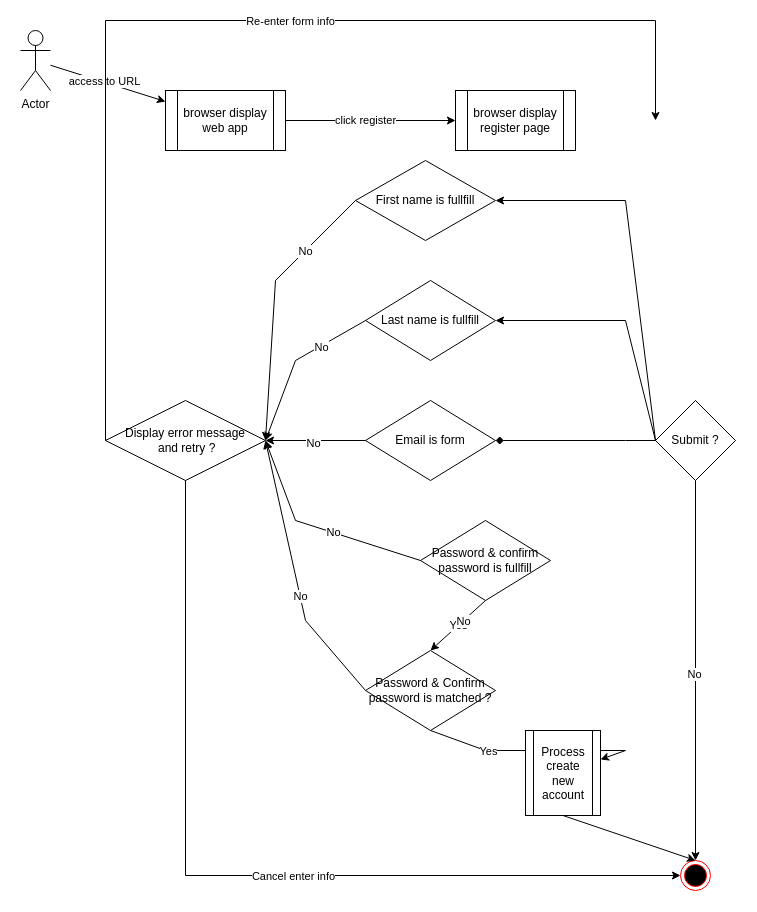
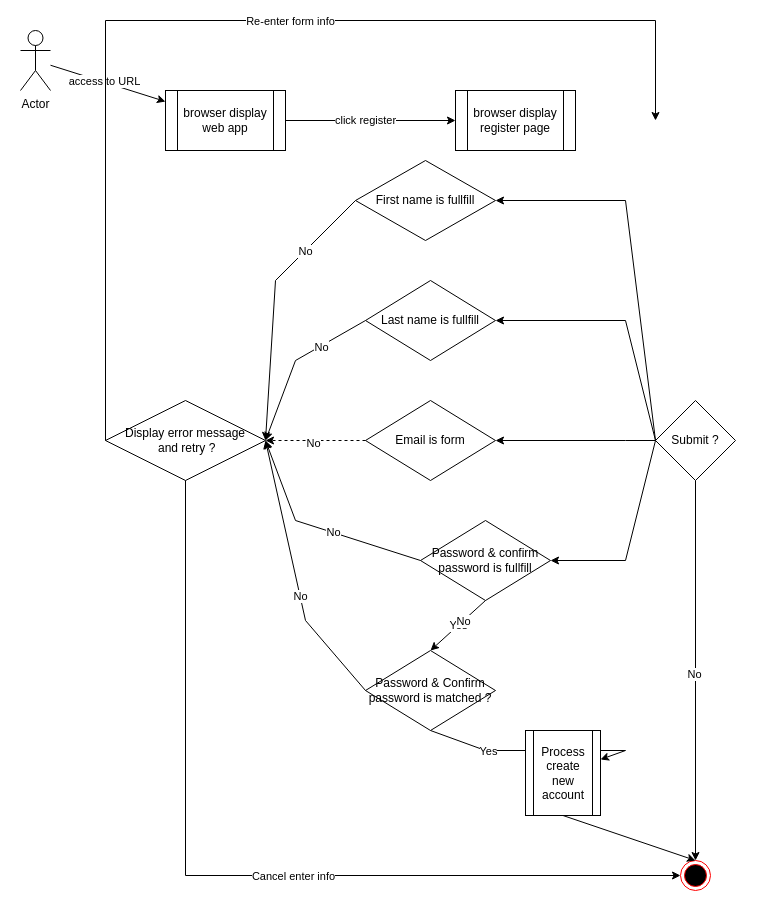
  <mxCell id="0" />
  <mxCell id="1" parent="0" />
  <mxCell id="2" value="Actor" style="shape=umlActor;verticalLabelPosition=bottom;verticalAlign=top;html=1;outlineConnect=0;" parent="1" vertex="1"><mxGeometry x="20" y="30" width="30" height="60" as="geometry" /></mxCell>
  <mxCell id="3" value="" style="endArrow=classic;html=1;rounded=0;" parent="1" source="2" target="7" edge="1"><mxGeometry width="50" height="50" relative="1" as="geometry"><mxPoint x="45" y="170" as="sourcePoint" /><mxPoint x="245" y="120" as="targetPoint" /></mxGeometry></mxCell>
  <mxCell id="4" value="access to URL" style="edgeLabel;html=1;align=center;verticalAlign=middle;resizable=0;points=[];" parent="3" vertex="1" connectable="0"><mxGeometry x="-0.07" y="1" relative="1" as="geometry"><mxPoint as="offset" /></mxGeometry></mxCell>
  <mxCell id="5" value="" style="endArrow=classic;html=1;rounded=0;entryX=0;entryY=0.5;entryDx=0;entryDy=0;exitX=1;exitY=0.5;exitDx=0;exitDy=0;" parent="1" source="7" target="8" edge="1"><mxGeometry width="50" height="50" relative="1" as="geometry"><mxPoint x="445" y="122" as="sourcePoint" /><mxPoint x="485" y="120" as="targetPoint" /></mxGeometry></mxCell>
  <mxCell id="6" value="click register" style="edgeLabel;html=1;align=center;verticalAlign=middle;resizable=0;points=[];" parent="5" vertex="1" connectable="0"><mxGeometry x="-0.07" y="1" relative="1" as="geometry"><mxPoint as="offset" /></mxGeometry></mxCell>
  <mxCell id="7" value="browser display web app" style="shape=process;whiteSpace=wrap;html=1;backgroundOutline=1;" parent="1" vertex="1"><mxGeometry x="165" y="90" width="120" height="60" as="geometry" /></mxCell>
  <mxCell id="8" value="browser display register page" style="shape=process;whiteSpace=wrap;html=1;backgroundOutline=1;" parent="1" vertex="1"><mxGeometry x="455" y="90" width="120" height="60" as="geometry" /></mxCell>
  <mxCell id="9" value="Submit ?" style="rhombus;whiteSpace=wrap;html=1;" parent="1" vertex="1"><mxGeometry x="655" y="400" width="80" height="80" as="geometry" /></mxCell>
  <mxCell id="10" value="" style="endArrow=classic;html=1;rounded=0;exitX=0.5;exitY=1;exitDx=0;exitDy=0;entryX=0.5;entryY=0;entryDx=0;entryDy=0;" parent="1" source="9" target="41" edge="1"><mxGeometry width="50" height="50" relative="1" as="geometry"><mxPoint x="525" y="510" as="sourcePoint" /><mxPoint x="695" y="750" as="targetPoint" /></mxGeometry></mxCell>
  <mxCell id="11" value="No" style="edgeLabel;html=1;align=center;verticalAlign=middle;resizable=0;points=[];" parent="10" vertex="1" connectable="0"><mxGeometry x="0.018" y="-2" relative="1" as="geometry"><mxPoint as="offset" /></mxGeometry></mxCell>
  <mxCell id="12" value="Email is form" style="rhombus;whiteSpace=wrap;html=1;" parent="1" vertex="1"><mxGeometry x="365" y="400" width="130" height="80" as="geometry" /></mxCell>
- <mxCell id="13" value="" style="endArrow=diamond;html=1;rounded=0;exitX=0;exitY=0.5;exitDx=0;exitDy=0;entryX=1;entryY=0.5;entryDx=0;entryDy=0;" parent="1" source="9" target="12" edge="1"><mxGeometry width="50" height="50" relative="1" as="geometry"><mxPoint x="495" y="400" as="sourcePoint" /><mxPoint x="545" y="350" as="targetPoint" /><Array as="points"><mxPoint x="625" y="440" /></Array></mxGeometry></mxCell>
+ <mxCell id="13" value="" style="endArrow=classic;html=1;rounded=0;exitX=0;exitY=0.5;exitDx=0;exitDy=0;entryX=1;entryY=0.5;entryDx=0;entryDy=0;" parent="1" source="9" target="12" edge="1"><mxGeometry width="50" height="50" relative="1" as="geometry"><mxPoint x="495" y="400" as="sourcePoint" /><mxPoint x="545" y="350" as="targetPoint" /><Array as="points"><mxPoint x="625" y="440" /></Array></mxGeometry></mxCell>
  <mxCell id="14" value="Last name is fullfill" style="rhombus;whiteSpace=wrap;html=1;" parent="1" vertex="1"><mxGeometry x="365" y="280" width="130" height="80" as="geometry" /></mxCell>
  <mxCell id="15" value="First name is fullfill" style="rhombus;whiteSpace=wrap;html=1;" parent="1" vertex="1"><mxGeometry x="355" y="160" width="140" height="80" as="geometry" /></mxCell>
  <mxCell id="16" value="Password &amp;amp; confirm password is fullfill" style="rhombus;whiteSpace=wrap;html=1;" parent="1" vertex="1"><mxGeometry x="420" y="520" width="130" height="80" as="geometry" /></mxCell>
+ <mxCell id="17" value="" style="endArrow=classic;html=1;rounded=0;exitX=0;exitY=0.5;exitDx=0;exitDy=0;entryX=1;entryY=0.5;entryDx=0;entryDy=0;" parent="1" source="9" target="16" edge="1"><mxGeometry width="50" height="50" relative="1" as="geometry"><mxPoint x="705" y="450" as="sourcePoint" /><mxPoint x="575" y="610" as="targetPoint" /><Array as="points"><mxPoint x="625" y="560" /></Array></mxGeometry></mxCell>
  <mxCell id="18" value="" style="endArrow=classic;html=1;rounded=0;exitX=0;exitY=0.5;exitDx=0;exitDy=0;" parent="1" source="9" target="14" edge="1"><mxGeometry width="50" height="50" relative="1" as="geometry"><mxPoint x="625" y="280" as="sourcePoint" /><mxPoint x="495" y="320" as="targetPoint" /><Array as="points"><mxPoint x="625" y="320" /></Array></mxGeometry></mxCell>
  <mxCell id="19" value="" style="endArrow=classic;html=1;rounded=0;exitX=0;exitY=0.5;exitDx=0;exitDy=0;entryX=1;entryY=0.5;entryDx=0;entryDy=0;" parent="1" source="9" target="15" edge="1"><mxGeometry width="50" height="50" relative="1" as="geometry"><mxPoint x="675" y="280" as="sourcePoint" /><mxPoint x="545" y="440" as="targetPoint" /><Array as="points"><mxPoint x="625" y="200" /></Array></mxGeometry></mxCell>
  <mxCell id="20" value="Password &amp;amp; Confirm password is matched ?" style="rhombus;whiteSpace=wrap;html=1;" parent="1" vertex="1"><mxGeometry x="365" y="650" width="130" height="80" as="geometry" /></mxCell>
  <mxCell id="21" value="Display error message&lt;br&gt;&amp;nbsp;and retry ?" style="rhombus;whiteSpace=wrap;html=1;" parent="1" vertex="1"><mxGeometry x="105" y="400" width="160" height="80" as="geometry" /></mxCell>
  <mxCell id="22" value="" style="endArrow=classic;html=1;rounded=0;exitX=0;exitY=0.5;exitDx=0;exitDy=0;entryX=1;entryY=0.5;entryDx=0;entryDy=0;" parent="1" source="15" target="21" edge="1"><mxGeometry width="50" height="50" relative="1" as="geometry"><mxPoint x="15" y="510" as="sourcePoint" /><mxPoint x="-145" y="510" as="targetPoint" /><Array as="points"><mxPoint x="275" y="280" /></Array></mxGeometry></mxCell>
  <mxCell id="23" value="No" style="edgeLabel;html=1;align=center;verticalAlign=middle;resizable=0;points=[];" parent="22" vertex="1" connectable="0"><mxGeometry x="-0.473" relative="1" as="geometry"><mxPoint as="offset" /></mxGeometry></mxCell>
  <mxCell id="24" value="" style="endArrow=classic;html=1;rounded=0;exitX=0;exitY=0.5;exitDx=0;exitDy=0;entryX=1;entryY=0.5;entryDx=0;entryDy=0;" parent="1" source="16" target="21" edge="1"><mxGeometry width="50" height="50" relative="1" as="geometry"><mxPoint x="295" y="560" as="sourcePoint" /><mxPoint x="135" y="680" as="targetPoint" /><Array as="points"><mxPoint x="295" y="520" /></Array></mxGeometry></mxCell>
  <mxCell id="25" value="No" style="edgeLabel;html=1;align=center;verticalAlign=middle;resizable=0;points=[];" parent="24" vertex="1" connectable="0"><mxGeometry x="-0.155" relative="1" as="geometry"><mxPoint as="offset" /></mxGeometry></mxCell>
- <mxCell id="26" value="" style="endArrow=classic;html=1;rounded=0;exitX=0;exitY=0.5;exitDx=0;exitDy=0;entryX=1;entryY=0.5;entryDx=0;entryDy=0;" parent="1" source="12" target="21" edge="1"><mxGeometry width="50" height="50" relative="1" as="geometry"><mxPoint x="205" y="690" as="sourcePoint" /><mxPoint x="45" y="570" as="targetPoint" /><Array as="points" /></mxGeometry></mxCell>
+ <mxCell id="26" value="" style="endArrow=classic;html=1;rounded=0;exitX=0;exitY=0.5;exitDx=0;exitDy=0;entryX=1;entryY=0.5;entryDx=0;entryDy=0;dashed=1;" parent="1" source="12" target="21" edge="1"><mxGeometry width="50" height="50" relative="1" as="geometry"><mxPoint x="205" y="690" as="sourcePoint" /><mxPoint x="45" y="570" as="targetPoint" /><Array as="points" /></mxGeometry></mxCell>
  <mxCell id="27" value="No" style="edgeLabel;html=1;align=center;verticalAlign=middle;resizable=0;points=[];" parent="26" vertex="1" connectable="0"><mxGeometry x="0.056" y="2" relative="1" as="geometry"><mxPoint as="offset" /></mxGeometry></mxCell>
  <mxCell id="28" value="" style="endArrow=classic;html=1;rounded=0;exitX=0;exitY=0.5;exitDx=0;exitDy=0;" parent="1" source="14" edge="1"><mxGeometry width="50" height="50" relative="1" as="geometry"><mxPoint x="15" y="510" as="sourcePoint" /><mxPoint x="265" y="440" as="targetPoint" /><Array as="points"><mxPoint x="295" y="360" /></Array></mxGeometry></mxCell>
  <mxCell id="29" value="No" style="edgeLabel;html=1;align=center;verticalAlign=middle;resizable=0;points=[];" parent="28" vertex="1" connectable="0"><mxGeometry x="-0.37" y="1" relative="1" as="geometry"><mxPoint as="offset" /></mxGeometry></mxCell>
  <mxCell id="30" value="" style="endArrow=classic;html=1;rounded=0;exitX=0;exitY=0.5;exitDx=0;exitDy=0;" parent="1" source="21" edge="1"><mxGeometry width="50" height="50" relative="1" as="geometry"><mxPoint x="-105" y="330" as="sourcePoint" /><mxPoint x="655" y="120" as="targetPoint" /><Array as="points"><mxPoint x="105" y="20" /><mxPoint x="655" y="20" /></Array></mxGeometry></mxCell>
  <mxCell id="31" value="Re-enter form info" style="edgeLabel;html=1;align=center;verticalAlign=middle;resizable=0;points=[];" parent="30" vertex="1" connectable="0"><mxGeometry x="0.129" relative="1" as="geometry"><mxPoint as="offset" /></mxGeometry></mxCell>
  <mxCell id="32" value="" style="endArrow=classic;html=1;rounded=0;exitX=0.5;exitY=1;exitDx=0;exitDy=0;entryX=0;entryY=0.5;entryDx=0;entryDy=0;" parent="1" source="21" target="41" edge="1"><mxGeometry width="50" height="50" relative="1" as="geometry"><mxPoint x="95" y="740" as="sourcePoint" /><mxPoint x="680" y="765" as="targetPoint" /><Array as="points"><mxPoint x="185" y="875" /></Array></mxGeometry></mxCell>
  <mxCell id="33" value="Cancel enter info" style="edgeLabel;html=1;align=center;verticalAlign=middle;resizable=0;points=[];" parent="32" vertex="1" connectable="0"><mxGeometry x="0.129" relative="1" as="geometry"><mxPoint as="offset" /></mxGeometry></mxCell>
  <mxCell id="34" value="" style="endArrow=classic;html=1;rounded=0;exitX=0;exitY=0.5;exitDx=0;exitDy=0;" parent="1" source="20" edge="1"><mxGeometry width="50" height="50" relative="1" as="geometry"><mxPoint x="415" y="650" as="sourcePoint" /><mxPoint x="265" y="440" as="targetPoint" /><Array as="points"><mxPoint x="305" y="620" /></Array></mxGeometry></mxCell>
  <mxCell id="35" value="No" style="edgeLabel;html=1;align=center;verticalAlign=middle;resizable=0;points=[];" parent="34" vertex="1" connectable="0"><mxGeometry x="-0.155" relative="1" as="geometry"><mxPoint as="offset" /></mxGeometry></mxCell>
  <mxCell id="36" value="Yes" style="endArrow=classic;html=1;rounded=0;exitX=0.5;exitY=1;exitDx=0;exitDy=0;entryX=0.5;entryY=0;entryDx=0;entryDy=0;" parent="1" source="16" target="20" edge="1"><mxGeometry width="50" height="50" relative="1" as="geometry"><mxPoint x="415" y="890" as="sourcePoint" /><mxPoint x="315" y="640" as="targetPoint" /><Array as="points" /></mxGeometry></mxCell>
  <mxCell id="37" value="No" style="edgeLabel;html=1;align=center;verticalAlign=middle;resizable=0;points=[];" parent="36" vertex="1" connectable="0"><mxGeometry x="-0.155" relative="1" as="geometry"><mxPoint as="offset" /></mxGeometry></mxCell>
  <mxCell id="38" value="" style="endArrow=classic;html=1;rounded=0;exitX=0.5;exitY=1;exitDx=0;exitDy=0;" parent="1" source="20" target="40" edge="1"><mxGeometry width="50" height="50" relative="1" as="geometry"><mxPoint x="405" y="880" as="sourcePoint" /><mxPoint x="695" y="750" as="targetPoint" /><Array as="points"><mxPoint x="485" y="750" /><mxPoint x="625" y="750" /></Array></mxGeometry></mxCell>
  <mxCell id="39" value="Yes" style="edgeLabel;html=1;align=center;verticalAlign=middle;resizable=0;points=[];" parent="38" vertex="1" connectable="0"><mxGeometry x="-0.155" relative="1" as="geometry"><mxPoint x="-34" as="offset" /></mxGeometry></mxCell>
  <mxCell id="40" value="Process create new account" style="shape=process;whiteSpace=wrap;html=1;backgroundOutline=1;" parent="1" vertex="1"><mxGeometry x="525" y="730" width="75" height="85" as="geometry" /></mxCell>
  <mxCell id="41" value="" style="ellipse;html=1;shape=endState;fillColor=#000000;strokeColor=#ff0000;" parent="1" vertex="1"><mxGeometry x="680" y="860" width="30" height="30" as="geometry" /></mxCell>
  <mxCell id="42" value="" style="endArrow=classic;html=1;rounded=0;entryX=0.5;entryY=0;entryDx=0;entryDy=0;exitX=0.5;exitY=1;exitDx=0;exitDy=0;" parent="1" source="40" target="41" edge="1"><mxGeometry width="50" height="50" relative="1" as="geometry"><mxPoint x="245" y="740" as="sourcePoint" /><mxPoint x="295" y="690" as="targetPoint" /></mxGeometry></mxCell>
